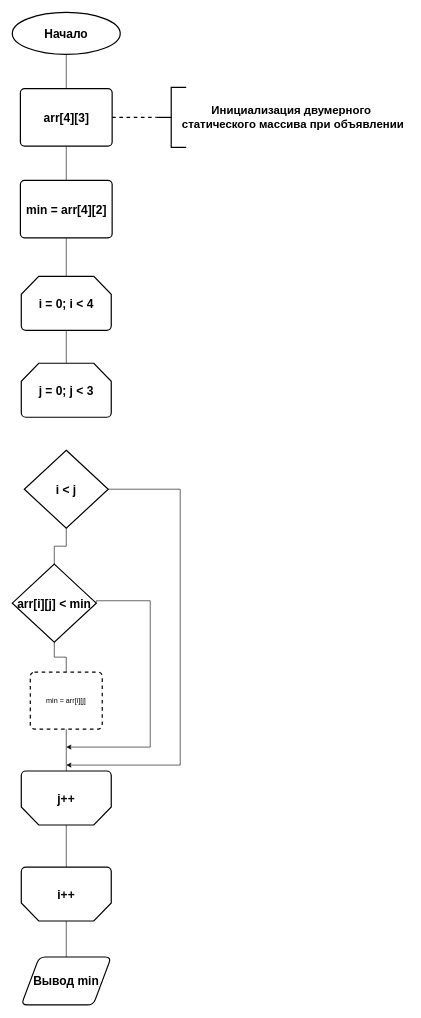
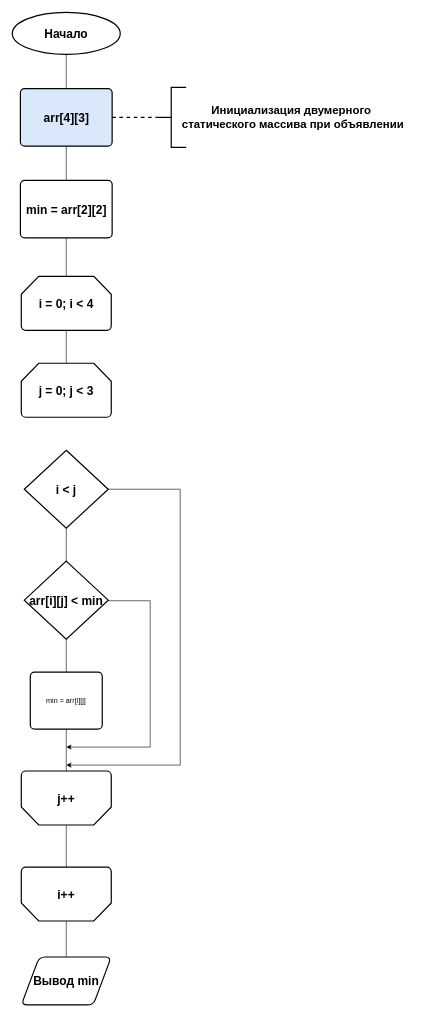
  <mxCell id="0" />
  <mxCell id="1" parent="0" />
  <mxCell id="2" style="edgeStyle=orthogonalEdgeStyle;rounded=0;orthogonalLoop=1;jettySize=auto;html=1;exitX=0.5;exitY=1;exitDx=0;exitDy=0;exitPerimeter=0;entryX=0.5;entryY=0;entryDx=0;entryDy=0;endArrow=none;endFill=0;" edge="1" parent="1" source="3" target="24"><mxGeometry relative="1" as="geometry" /></mxCell>
  <mxCell id="3" value="&lt;font style=&quot;font-size: 20px&quot;&gt;&lt;b&gt;Начало&lt;/b&gt;&lt;/font&gt;" style="strokeWidth=2;html=1;shape=mxgraph.flowchart.start_1;whiteSpace=wrap;" parent="1" vertex="1"><mxGeometry x="20" y="20" width="180" height="70" as="geometry" /></mxCell>
  <mxCell id="4" style="edgeStyle=orthogonalEdgeStyle;rounded=0;orthogonalLoop=1;jettySize=auto;html=1;exitX=0.5;exitY=1;exitDx=0;exitDy=0;exitPerimeter=0;entryX=0.5;entryY=0;entryDx=0;entryDy=0;entryPerimeter=0;endArrow=none;endFill=0;" parent="1" source="5" target="10" edge="1"><mxGeometry relative="1" as="geometry" /></mxCell>
  <mxCell id="5" value="&lt;b&gt;&lt;font style=&quot;font-size: 20px&quot;&gt;i = 0; i &amp;lt; 4&lt;/font&gt;&lt;/b&gt;" style="strokeWidth=2;html=1;shape=mxgraph.flowchart.loop_limit;whiteSpace=wrap;" parent="1" vertex="1"><mxGeometry x="35" y="460" width="150" height="90" as="geometry" /></mxCell>
  <mxCell id="6" style="edgeStyle=orthogonalEdgeStyle;rounded=0;orthogonalLoop=1;jettySize=auto;html=1;exitX=0.5;exitY=0;exitDx=0;exitDy=0;exitPerimeter=0;entryX=0.5;entryY=0;entryDx=0;entryDy=0;endArrow=none;endFill=0;" parent="1" source="7" target="19" edge="1"><mxGeometry relative="1" as="geometry" /></mxCell>
  <mxCell id="7" value="&lt;b&gt;&lt;font style=&quot;font-size: 20px&quot;&gt;i++&lt;/font&gt;&lt;/b&gt;" style="strokeWidth=2;html=1;shape=mxgraph.flowchart.loop_limit;whiteSpace=wrap;direction=west;" parent="1" vertex="1"><mxGeometry x="35" y="1445" width="150" height="90" as="geometry" /></mxCell>
  <mxCell id="8" style="edgeStyle=orthogonalEdgeStyle;rounded=0;orthogonalLoop=1;jettySize=auto;html=1;exitX=0.5;exitY=0;exitDx=0;exitDy=0;exitPerimeter=0;entryX=0.5;entryY=1;entryDx=0;entryDy=0;entryPerimeter=0;endArrow=none;endFill=0;" parent="1" source="9" target="7" edge="1"><mxGeometry relative="1" as="geometry" /></mxCell>
  <mxCell id="9" value="&lt;b&gt;&lt;font style=&quot;font-size: 20px&quot;&gt;j++&lt;/font&gt;&lt;/b&gt;" style="strokeWidth=2;html=1;shape=mxgraph.flowchart.loop_limit;whiteSpace=wrap;direction=west;" parent="1" vertex="1"><mxGeometry x="35" y="1284.889" width="150" height="90" as="geometry" /></mxCell>
  <mxCell id="10" value="&lt;b&gt;&lt;font style=&quot;font-size: 20px&quot;&gt;j = 0; j &amp;lt; 3&lt;/font&gt;&lt;/b&gt;" style="strokeWidth=2;html=1;shape=mxgraph.flowchart.loop_limit;whiteSpace=wrap;" parent="1" vertex="1"><mxGeometry x="35" y="605" width="150" height="90" as="geometry" /></mxCell>
  <mxCell id="11" style="edgeStyle=orthogonalEdgeStyle;rounded=0;orthogonalLoop=1;jettySize=auto;html=1;exitX=0.5;exitY=1;exitDx=0;exitDy=0;exitPerimeter=0;entryX=0.5;entryY=0;entryDx=0;entryDy=0;entryPerimeter=0;endArrow=none;endFill=0;" parent="1" source="13" target="16" edge="1"><mxGeometry relative="1" as="geometry" /></mxCell>
  <mxCell id="12" style="edgeStyle=orthogonalEdgeStyle;rounded=0;orthogonalLoop=1;jettySize=auto;html=1;exitX=1;exitY=0.5;exitDx=0;exitDy=0;exitPerimeter=0;endArrow=classic;endFill=1;" parent="1" source="13" edge="1"><mxGeometry relative="1" as="geometry"><mxPoint x="110" y="1275" as="targetPoint" /><Array as="points"><mxPoint x="300" y="815" /><mxPoint x="300" y="1275" /></Array></mxGeometry></mxCell>
  <mxCell id="13" value="&lt;b&gt;&lt;font style=&quot;font-size: 20px&quot;&gt;i &amp;lt; j&lt;/font&gt;&lt;/b&gt;" style="strokeWidth=2;html=1;shape=mxgraph.flowchart.decision;whiteSpace=wrap;" parent="1" vertex="1"><mxGeometry x="40" y="750" width="140" height="130" as="geometry" /></mxCell>
  <mxCell id="14" style="edgeStyle=orthogonalEdgeStyle;rounded=0;orthogonalLoop=1;jettySize=auto;html=1;exitX=0.5;exitY=1;exitDx=0;exitDy=0;exitPerimeter=0;entryX=0.5;entryY=0;entryDx=0;entryDy=0;endArrow=none;endFill=0;" parent="1" source="16" target="18" edge="1"><mxGeometry relative="1" as="geometry" /></mxCell>
  <mxCell id="15" style="edgeStyle=orthogonalEdgeStyle;rounded=0;orthogonalLoop=1;jettySize=auto;html=1;exitX=1;exitY=0.5;exitDx=0;exitDy=0;exitPerimeter=0;endArrow=classic;endFill=1;" parent="1" source="16" edge="1"><mxGeometry relative="1" as="geometry"><mxPoint x="110" y="1245" as="targetPoint" /><Array as="points"><mxPoint x="250" y="1001" /><mxPoint x="250" y="1245" /><mxPoint x="110" y="1245" /></Array></mxGeometry></mxCell>
- <mxCell id="16" value="&lt;span style=&quot;font-size: 20px&quot;&gt;&lt;b&gt;arr[i][j] &amp;lt; min&lt;/b&gt;&lt;/span&gt;" style="strokeWidth=2;html=1;shape=mxgraph.flowchart.decision;whiteSpace=wrap;" parent="1" vertex="1"><mxGeometry x="20" y="940" width="140" height="130" as="geometry" /></mxCell>
+ <mxCell id="16" value="&lt;span style=&quot;font-size: 20px&quot;&gt;&lt;b&gt;arr[i][j] &amp;lt; min&lt;/b&gt;&lt;/span&gt;" style="strokeWidth=2;html=1;shape=mxgraph.flowchart.decision;whiteSpace=wrap;" parent="1" vertex="1"><mxGeometry x="40" y="935" width="140" height="130" as="geometry" /></mxCell>
  <mxCell id="17" style="edgeStyle=orthogonalEdgeStyle;rounded=0;orthogonalLoop=1;jettySize=auto;html=1;exitX=0.5;exitY=1;exitDx=0;exitDy=0;entryX=0.5;entryY=1;entryDx=0;entryDy=0;entryPerimeter=0;endArrow=none;endFill=0;" parent="1" source="18" target="9" edge="1"><mxGeometry relative="1" as="geometry" /></mxCell>
- <mxCell id="18" value="min = arr[i][j]" style="rounded=1;whiteSpace=wrap;html=1;absoluteArcSize=1;arcSize=14;strokeWidth=2;dashed=1;" parent="1" vertex="1"><mxGeometry x="50" y="1120" width="120" height="95" as="geometry" /></mxCell>
+ <mxCell id="18" value="min = arr[i][j]" style="rounded=1;whiteSpace=wrap;html=1;absoluteArcSize=1;arcSize=14;strokeWidth=2;" parent="1" vertex="1"><mxGeometry x="50" y="1120" width="120" height="95" as="geometry" /></mxCell>
  <mxCell id="19" value="&lt;span style=&quot;font-size: 20px&quot;&gt;&lt;b&gt;Вывод min&lt;/b&gt;&lt;/span&gt;" style="shape=parallelogram;perimeter=parallelogramPerimeter;whiteSpace=wrap;html=1;strokeWidth=2;gradientColor=none;rounded=1;comic=0;shadow=0;" parent="1" vertex="1"><mxGeometry x="35" y="1595" width="150" height="80" as="geometry" /></mxCell>
  <mxCell id="20" style="edgeStyle=orthogonalEdgeStyle;rounded=0;orthogonalLoop=1;jettySize=auto;html=1;exitX=0.5;exitY=1;exitDx=0;exitDy=0;entryX=0.5;entryY=0;entryDx=0;entryDy=0;entryPerimeter=0;endArrow=none;endFill=0;" parent="1" source="21" target="5" edge="1"><mxGeometry relative="1" as="geometry" /></mxCell>
- <mxCell id="21" value="&lt;b&gt;&lt;font style=&quot;font-size: 20px&quot;&gt;min = arr[4][2]&lt;/font&gt;&lt;/b&gt;" style="rounded=1;whiteSpace=wrap;html=1;absoluteArcSize=1;arcSize=14;strokeWidth=2;" parent="1" vertex="1"><mxGeometry x="33.5" y="300" width="153" height="96" as="geometry" /></mxCell>
+ <mxCell id="21" value="&lt;b&gt;&lt;font style=&quot;font-size: 20px&quot;&gt;min = arr[2][2]&lt;/font&gt;&lt;/b&gt;" style="rounded=1;whiteSpace=wrap;html=1;absoluteArcSize=1;arcSize=14;strokeWidth=2;" parent="1" vertex="1"><mxGeometry x="33.5" y="300" width="153" height="96" as="geometry" /></mxCell>
  <mxCell id="22" style="edgeStyle=orthogonalEdgeStyle;rounded=0;orthogonalLoop=1;jettySize=auto;html=1;exitX=0.5;exitY=1;exitDx=0;exitDy=0;entryX=0.5;entryY=0;entryDx=0;entryDy=0;endArrow=none;endFill=0;" edge="1" parent="1" source="24" target="21"><mxGeometry relative="1" as="geometry" /></mxCell>
  <mxCell id="23" style="edgeStyle=orthogonalEdgeStyle;rounded=0;orthogonalLoop=1;jettySize=auto;html=1;exitX=1;exitY=0.5;exitDx=0;exitDy=0;entryX=0;entryY=0.5;entryDx=0;entryDy=0;entryPerimeter=0;endArrow=none;endFill=0;dashed=1;strokeWidth=2;" edge="1" parent="1" source="24" target="25"><mxGeometry relative="1" as="geometry" /></mxCell>
- <mxCell id="24" value="&lt;span style=&quot;font-size: 20px&quot;&gt;&lt;b&gt;arr[4][3]&lt;/b&gt;&lt;/span&gt;" style="rounded=1;whiteSpace=wrap;html=1;absoluteArcSize=1;arcSize=14;strokeWidth=2;" vertex="1" parent="1"><mxGeometry x="33.5" y="147" width="153" height="96" as="geometry" /></mxCell>
+ <mxCell id="24" value="&lt;span style=&quot;font-size: 20px&quot;&gt;&lt;b&gt;arr[4][3]&lt;/b&gt;&lt;/span&gt;" style="rounded=1;whiteSpace=wrap;html=1;absoluteArcSize=1;arcSize=14;strokeWidth=2;fillColor=#dae8fc;" vertex="1" parent="1"><mxGeometry x="33.5" y="147" width="153" height="96" as="geometry" /></mxCell>
  <mxCell id="25" value="" style="strokeWidth=2;html=1;shape=mxgraph.flowchart.annotation_2;align=left;pointerEvents=1" vertex="1" parent="1"><mxGeometry x="260" y="145" width="50" height="100" as="geometry" /></mxCell>
  <mxCell id="26" value="&lt;b&gt;&lt;font style=&quot;font-size: 19px&quot;&gt;Инициализация двумерного&lt;br&gt;&amp;nbsp;статического массива при объявлении&lt;/font&gt;&lt;/b&gt;" style="text;html=1;resizable=0;points=[];autosize=1;align=center;verticalAlign=top;spacingTop=-4;" vertex="1" parent="1"><mxGeometry x="290" y="170" width="390" height="30" as="geometry" /></mxCell>
